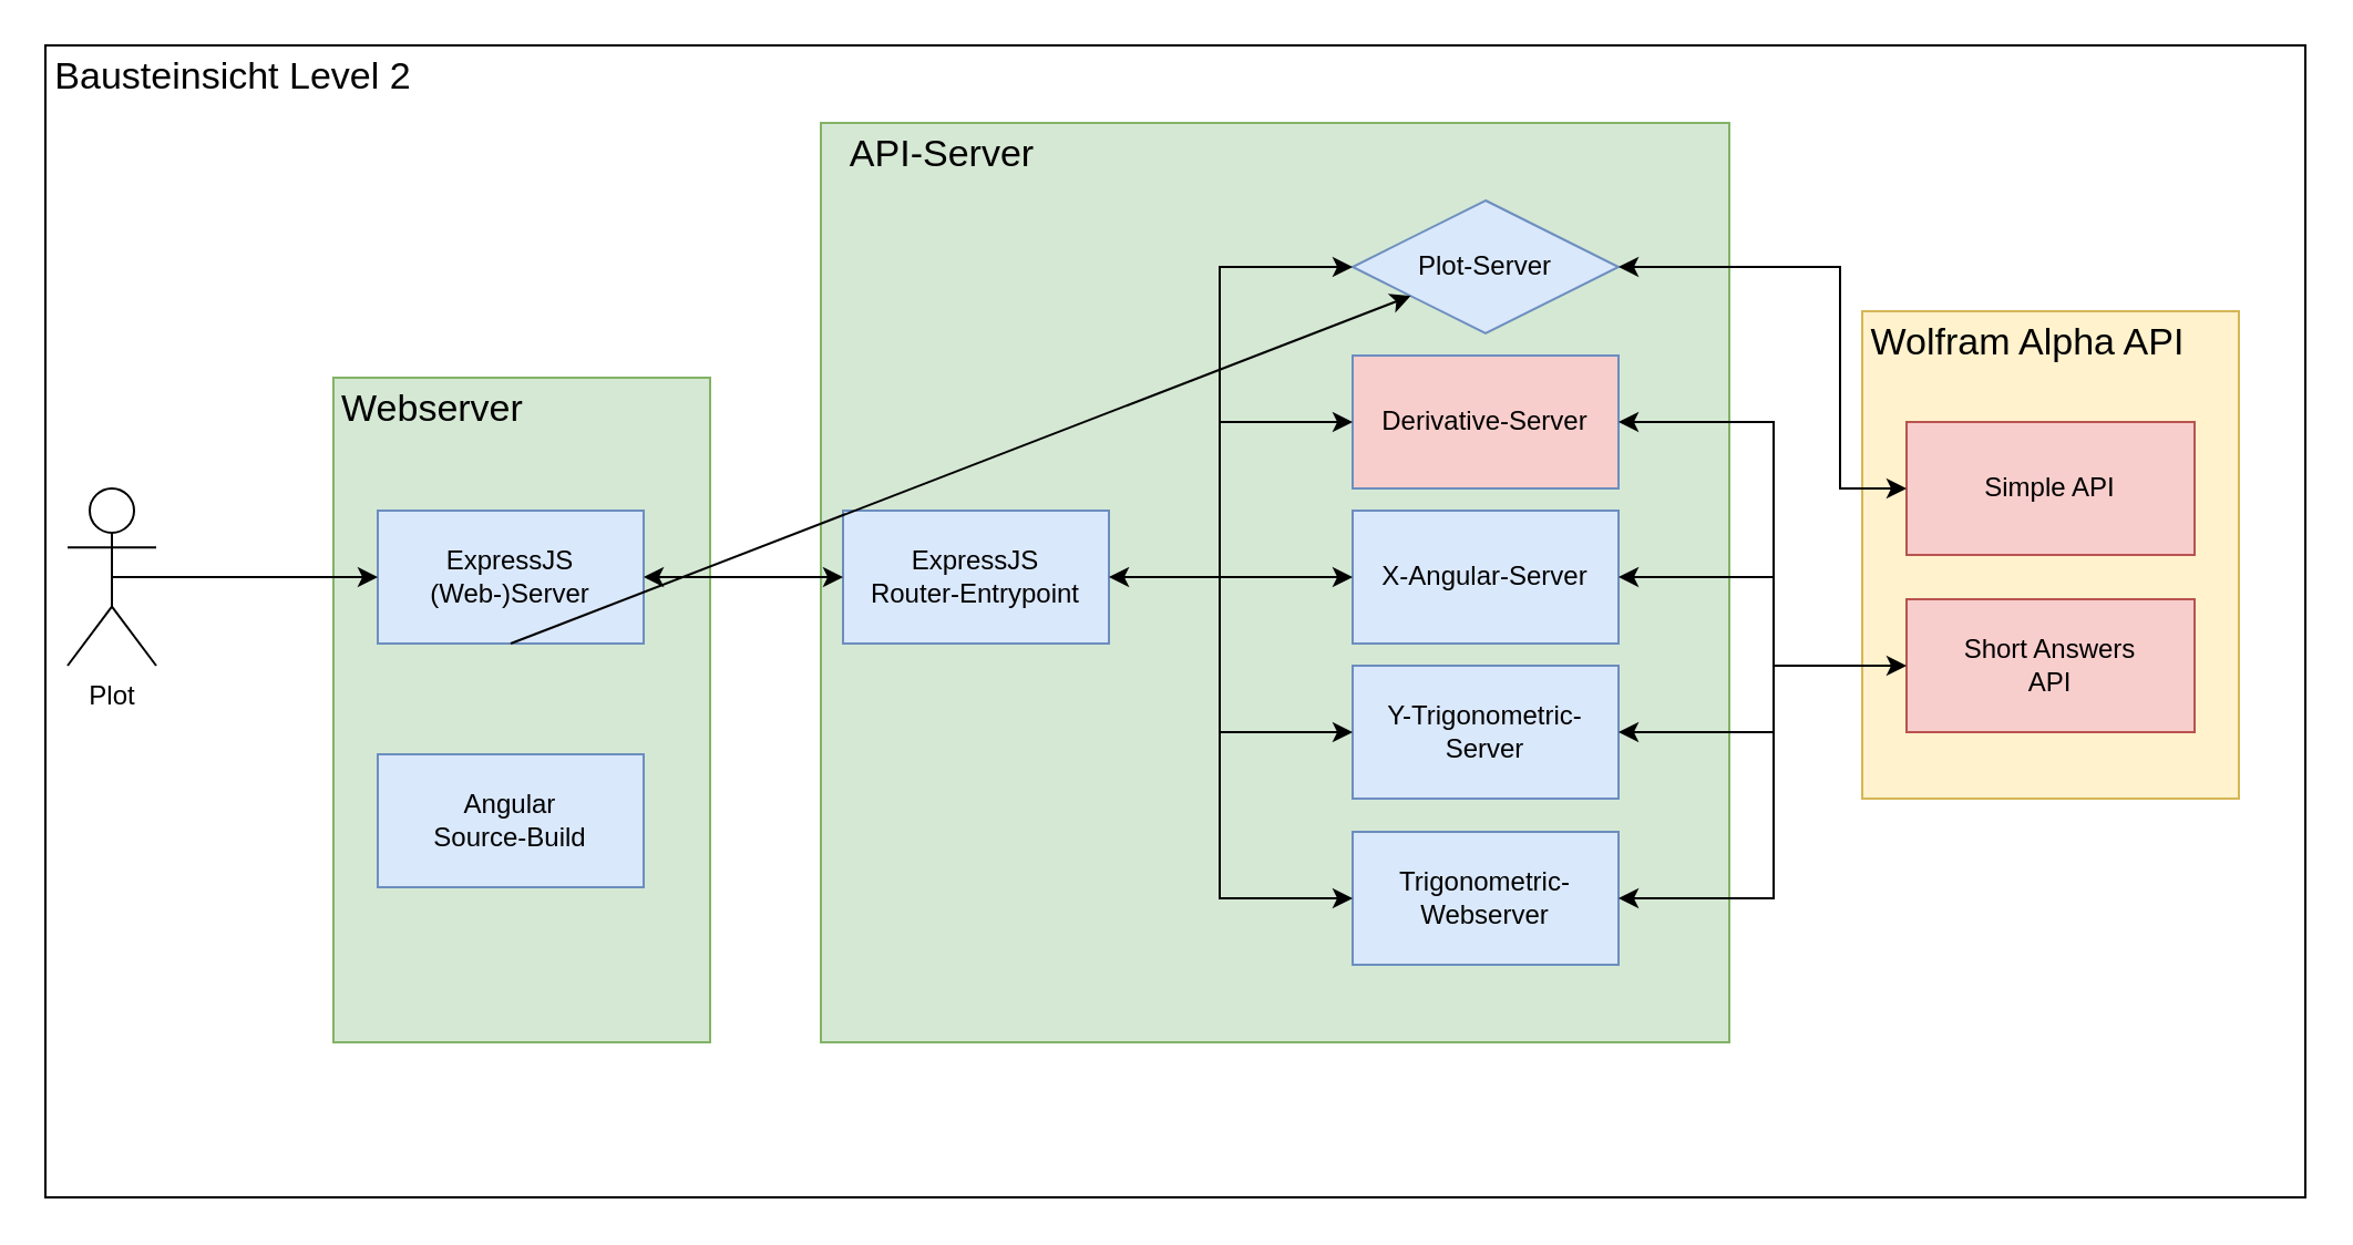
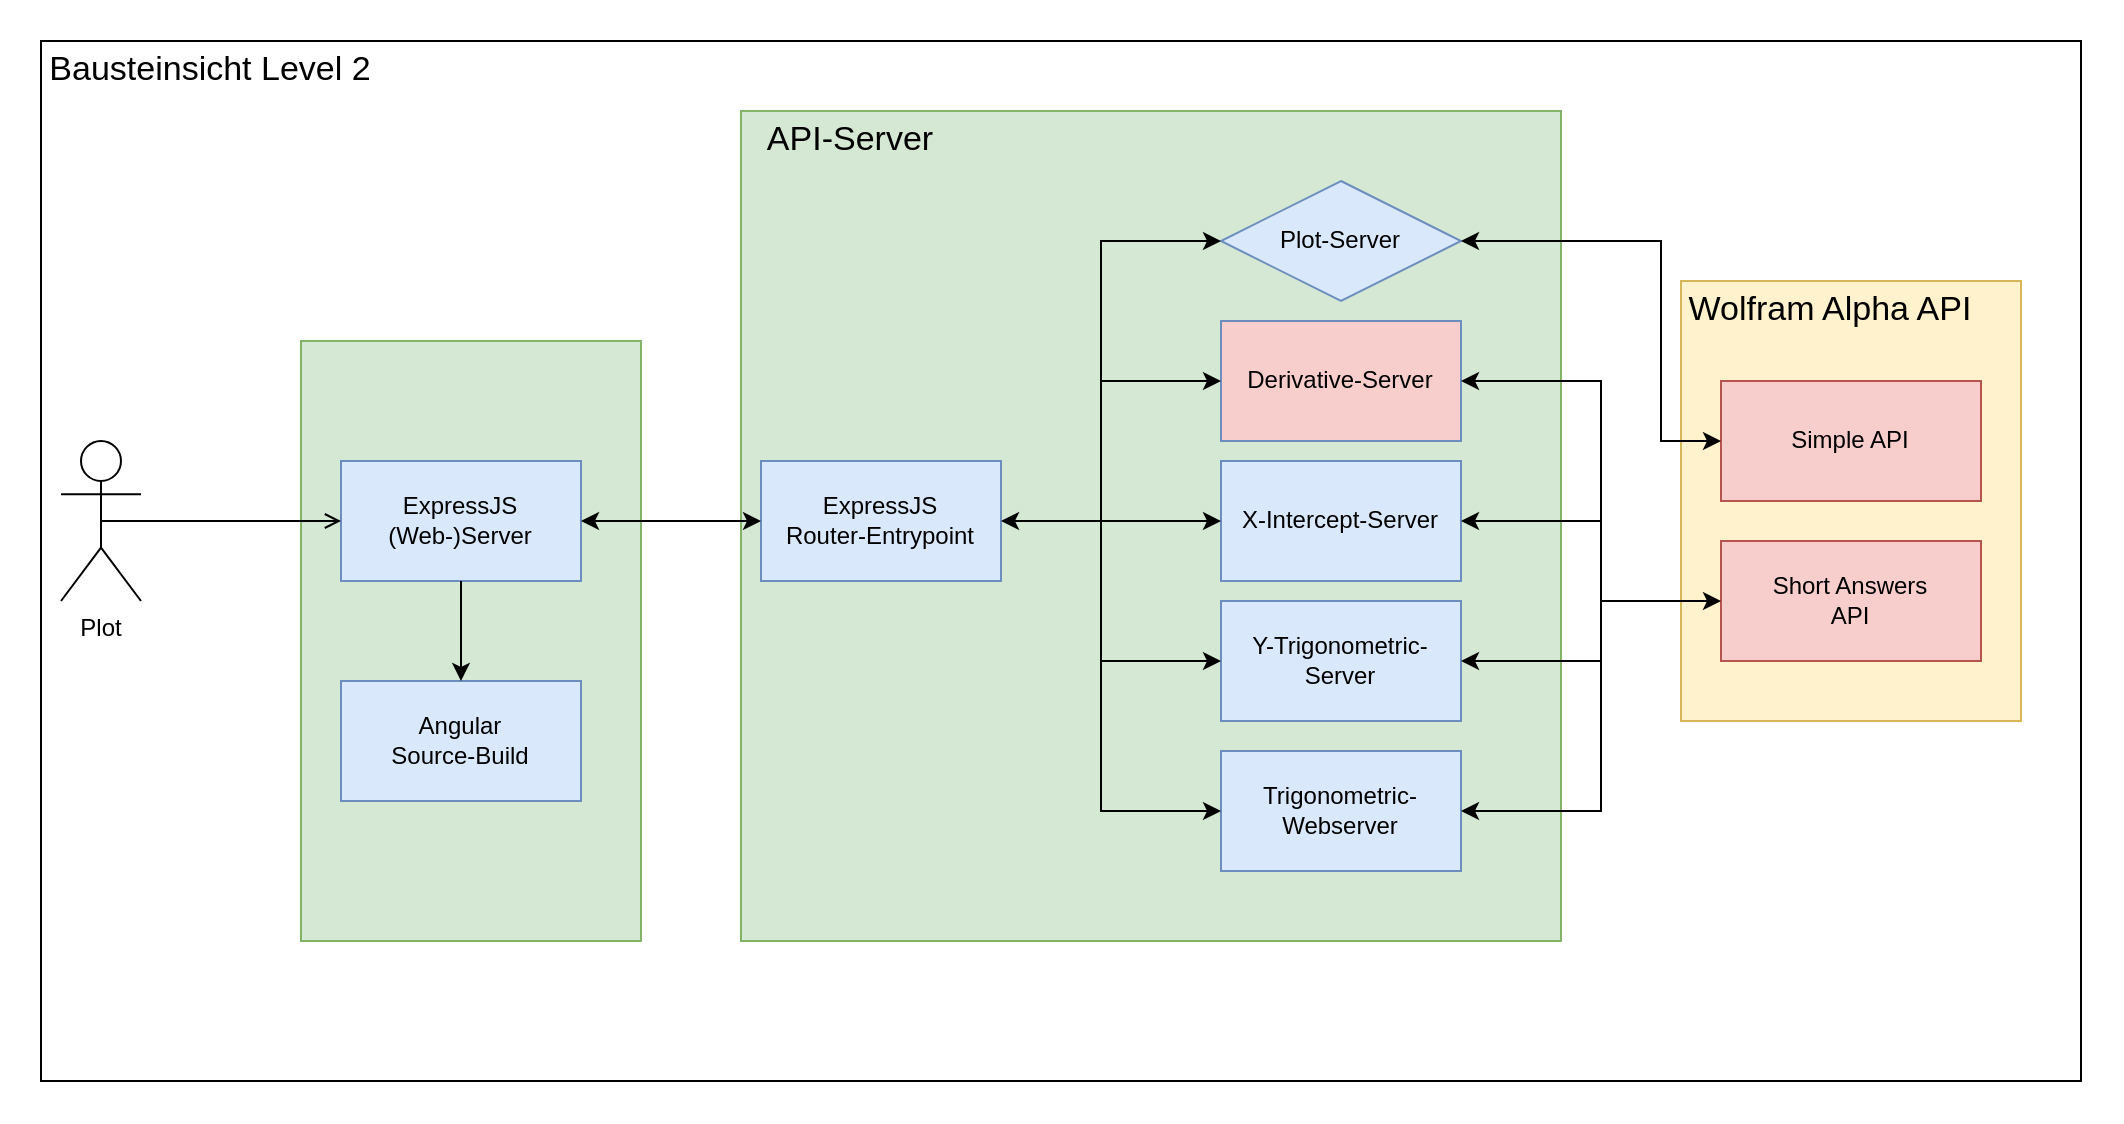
  <mxCell id="0" />
  <mxCell id="1" parent="0" />
  <mxCell id="2" value="" style="rounded=0;whiteSpace=wrap;html=1;" vertex="1" parent="1"><mxGeometry x="20" y="20" width="1020" height="520" as="geometry" /></mxCell>
  <mxCell id="3" value="Plot" style="shape=umlActor;verticalLabelPosition=bottom;verticalAlign=top;html=1;outlineConnect=0;" vertex="1" parent="1"><mxGeometry x="30" y="220" width="40" height="80" as="geometry" /></mxCell>
  <mxCell id="4" value="" style="rounded=0;whiteSpace=wrap;html=1;fillColor=#d5e8d4;strokeColor=#82b366;" vertex="1" parent="1"><mxGeometry x="150" y="170" width="170" height="300" as="geometry" /></mxCell>
  <mxCell id="5" value="ExpressJS&lt;br&gt;(Web-)Server" style="rounded=0;whiteSpace=wrap;html=1;fillColor=#dae8fc;strokeColor=#6c8ebf;" vertex="1" parent="1"><mxGeometry x="170" y="230" width="120" height="60" as="geometry" /></mxCell>
  <mxCell id="6" value="Angular&lt;br&gt;Source-Build" style="rounded=0;whiteSpace=wrap;html=1;fillColor=#dae8fc;strokeColor=#6c8ebf;" vertex="1" parent="1"><mxGeometry x="170" y="340" width="120" height="60" as="geometry" /></mxCell>
- <mxCell id="7" value="Webserver" style="text;strokeColor=none;align=center;fillColor=none;html=1;verticalAlign=middle;whiteSpace=wrap;rounded=0;fontSize=17;" vertex="1" parent="1"><mxGeometry x="150" y="170" width="90" height="30" as="geometry" /></mxCell>
  <mxCell id="8" value="" style="rounded=0;whiteSpace=wrap;html=1;fillColor=#d5e8d4;strokeColor=#82b366;" vertex="1" parent="1"><mxGeometry x="370" y="55" width="410" height="415" as="geometry" /></mxCell>
  <mxCell id="9" value="API-Server" style="text;strokeColor=none;align=center;fillColor=none;html=1;verticalAlign=middle;whiteSpace=wrap;rounded=0;fontSize=17;" vertex="1" parent="1"><mxGeometry x="370" y="55" width="110" height="30" as="geometry" /></mxCell>
  <mxCell id="10" value="ExpressJS&lt;br&gt;Router-Entrypoint" style="rounded=0;whiteSpace=wrap;html=1;fillColor=#dae8fc;strokeColor=#6c8ebf;" vertex="1" parent="1"><mxGeometry x="380" y="230" width="120" height="60" as="geometry" /></mxCell>
  <mxCell id="11" value="Derivative-Server" style="rounded=0;whiteSpace=wrap;html=1;fillColor=#f8cecc;strokeColor=#6c8ebf;" vertex="1" parent="1"><mxGeometry x="610" y="160" width="120" height="60" as="geometry" /></mxCell>
  <mxCell id="12" value="Plot-Server" style="rhombus;whiteSpace=wrap;html=1;fillColor=#dae8fc;strokeColor=#6c8ebf;" vertex="1" parent="1"><mxGeometry x="610" y="90" width="120" height="60" as="geometry" /></mxCell>
- <mxCell id="13" value="X-Angular-Server" style="rounded=0;whiteSpace=wrap;html=1;fillColor=#dae8fc;strokeColor=#6c8ebf;" vertex="1" parent="1"><mxGeometry x="610" y="230" width="120" height="60" as="geometry" /></mxCell>
+ <mxCell id="13" value="X-Intercept-Server" style="rounded=0;whiteSpace=wrap;html=1;fillColor=#dae8fc;strokeColor=#6c8ebf;" vertex="1" parent="1"><mxGeometry x="610" y="230" width="120" height="60" as="geometry" /></mxCell>
  <mxCell id="14" value="Y-Trigonometric-Server" style="rounded=0;whiteSpace=wrap;html=1;fillColor=#dae8fc;strokeColor=#6c8ebf;" vertex="1" parent="1"><mxGeometry x="610" y="300" width="120" height="60" as="geometry" /></mxCell>
  <mxCell id="15" value="Trigonometric-Webserver" style="rounded=0;whiteSpace=wrap;html=1;fillColor=#dae8fc;strokeColor=#6c8ebf;" vertex="1" parent="1"><mxGeometry x="610" y="375" width="120" height="60" as="geometry" /></mxCell>
  <mxCell id="16" value="" style="rounded=0;whiteSpace=wrap;html=1;fillColor=#fff2cc;strokeColor=#d6b656;" vertex="1" parent="1"><mxGeometry x="840" y="140" width="170" height="220" as="geometry" /></mxCell>
  <mxCell id="17" value="Simple API" style="rounded=0;whiteSpace=wrap;html=1;fillColor=#f8cecc;strokeColor=#b85450;" vertex="1" parent="1"><mxGeometry x="860" y="190" width="130" height="60" as="geometry" /></mxCell>
  <mxCell id="18" value="Short Answers&lt;br&gt;API" style="rounded=0;whiteSpace=wrap;html=1;fillColor=#f8cecc;strokeColor=#b85450;" vertex="1" parent="1"><mxGeometry x="860" y="270" width="130" height="60" as="geometry" /></mxCell>
  <mxCell id="19" value="Wolfram Alpha API" style="text;strokeColor=none;align=center;fillColor=none;html=1;verticalAlign=middle;whiteSpace=wrap;rounded=0;fontSize=17;" vertex="1" parent="1"><mxGeometry x="840" y="140" width="150" height="30" as="geometry" /></mxCell>
- <mxCell id="20" value="" style="endArrow=classic;html=1;rounded=0;entryX=0;entryY=0.5;entryDx=0;entryDy=0;exitX=0.5;exitY=0.5;exitDx=0;exitDy=0;exitPerimeter=0;" edge="1" parent="1" source="3" target="5"><mxGeometry width="50" height="50" relative="1" as="geometry"><mxPoint x="80" y="310" as="sourcePoint" /><mxPoint x="130" y="260" as="targetPoint" /></mxGeometry></mxCell>
- <mxCell id="21" value="" style="endArrow=classic;html=1;rounded=0;exitX=0.5;exitY=1;exitDx=0;exitDy=0;" edge="1" parent="1" source="5" target="12"><mxGeometry width="50" height="50" relative="1" as="geometry"><mxPoint x="80" y="430" as="sourcePoint" /><mxPoint x="130" y="380" as="targetPoint" /></mxGeometry></mxCell>
+ <mxCell id="20" value="" style="endArrow=open;html=1;rounded=0;entryX=0;entryY=0.5;entryDx=0;entryDy=0;exitX=0.5;exitY=0.5;exitDx=0;exitDy=0;exitPerimeter=0;" edge="1" parent="1" source="3" target="5"><mxGeometry width="50" height="50" relative="1" as="geometry"><mxPoint x="80" y="310" as="sourcePoint" /><mxPoint x="130" y="260" as="targetPoint" /></mxGeometry></mxCell>
+ <mxCell id="21" value="" style="endArrow=classic;html=1;rounded=0;entryX=0.5;entryY=0;entryDx=0;entryDy=0;exitX=0.5;exitY=1;exitDx=0;exitDy=0;" edge="1" parent="1" source="5" target="6"><mxGeometry width="50" height="50" relative="1" as="geometry"><mxPoint x="80" y="430" as="sourcePoint" /><mxPoint x="130" y="380" as="targetPoint" /></mxGeometry></mxCell>
  <mxCell id="22" value="" style="endArrow=classic;startArrow=classic;html=1;rounded=0;entryX=0;entryY=0.5;entryDx=0;entryDy=0;exitX=1;exitY=0.5;exitDx=0;exitDy=0;" edge="1" parent="1" source="5" target="10"><mxGeometry width="50" height="50" relative="1" as="geometry"><mxPoint x="250" y="160" as="sourcePoint" /><mxPoint x="300" y="110" as="targetPoint" /></mxGeometry></mxCell>
  <mxCell id="23" value="" style="endArrow=classic;startArrow=classic;html=1;rounded=0;entryX=0;entryY=0.5;entryDx=0;entryDy=0;exitX=1;exitY=0.5;exitDx=0;exitDy=0;" edge="1" parent="1" source="10" target="13"><mxGeometry width="50" height="50" relative="1" as="geometry"><mxPoint x="580" y="-50" as="sourcePoint" /><mxPoint x="530" y="140" as="targetPoint" /></mxGeometry></mxCell>
  <mxCell id="24" value="" style="endArrow=classic;html=1;rounded=0;entryX=0;entryY=0.5;entryDx=0;entryDy=0;" edge="1" parent="1" target="14"><mxGeometry width="50" height="50" relative="1" as="geometry"><mxPoint x="550" y="260" as="sourcePoint" /><mxPoint x="550" y="340" as="targetPoint" /><Array as="points"><mxPoint x="550" y="330" /></Array></mxGeometry></mxCell>
  <mxCell id="25" value="" style="endArrow=classic;html=1;rounded=0;entryX=0;entryY=0.5;entryDx=0;entryDy=0;" edge="1" parent="1" target="15"><mxGeometry width="50" height="50" relative="1" as="geometry"><mxPoint x="550" y="260" as="sourcePoint" /><mxPoint x="550" y="360" as="targetPoint" /><Array as="points"><mxPoint x="550" y="405" /></Array></mxGeometry></mxCell>
  <mxCell id="26" value="" style="endArrow=classic;html=1;rounded=0;entryX=0;entryY=0.5;entryDx=0;entryDy=0;" edge="1" parent="1" target="12"><mxGeometry width="50" height="50" relative="1" as="geometry"><mxPoint x="550" y="260" as="sourcePoint" /><mxPoint x="560" y="130" as="targetPoint" /><Array as="points"><mxPoint x="550" y="120" /></Array></mxGeometry></mxCell>
  <mxCell id="27" value="" style="endArrow=classic;html=1;rounded=0;entryX=0;entryY=0.5;entryDx=0;entryDy=0;" edge="1" parent="1" target="11"><mxGeometry width="50" height="50" relative="1" as="geometry"><mxPoint x="550" y="260" as="sourcePoint" /><mxPoint x="520" y="130" as="targetPoint" /><Array as="points"><mxPoint x="550" y="190" /></Array></mxGeometry></mxCell>
  <mxCell id="28" value="" style="endArrow=classic;startArrow=classic;html=1;rounded=0;exitX=1;exitY=0.5;exitDx=0;exitDy=0;entryX=0;entryY=0.5;entryDx=0;entryDy=0;" edge="1" parent="1" source="12" target="17"><mxGeometry width="50" height="50" relative="1" as="geometry"><mxPoint x="750" y="280" as="sourcePoint" /><mxPoint x="800" y="230" as="targetPoint" /><Array as="points"><mxPoint x="830" y="120" /><mxPoint x="830" y="220" /></Array></mxGeometry></mxCell>
  <mxCell id="29" value="" style="endArrow=classic;startArrow=classic;html=1;rounded=0;exitX=1;exitY=0.5;exitDx=0;exitDy=0;entryX=0;entryY=0.5;entryDx=0;entryDy=0;" edge="1" parent="1" source="11" target="18"><mxGeometry width="50" height="50" relative="1" as="geometry"><mxPoint x="770" y="310" as="sourcePoint" /><mxPoint x="820" y="260" as="targetPoint" /><Array as="points"><mxPoint x="800" y="190" /><mxPoint x="800" y="300" /></Array></mxGeometry></mxCell>
  <mxCell id="30" value="" style="endArrow=classic;html=1;rounded=0;entryX=1;entryY=0.5;entryDx=0;entryDy=0;" edge="1" parent="1" target="13"><mxGeometry width="50" height="50" relative="1" as="geometry"><mxPoint x="800" y="300" as="sourcePoint" /><mxPoint x="860" y="400" as="targetPoint" /><Array as="points"><mxPoint x="800" y="260" /></Array></mxGeometry></mxCell>
  <mxCell id="31" value="" style="endArrow=classic;html=1;rounded=0;entryX=1;entryY=0.5;entryDx=0;entryDy=0;" edge="1" parent="1" target="14"><mxGeometry width="50" height="50" relative="1" as="geometry"><mxPoint x="800" y="300" as="sourcePoint" /><mxPoint x="880" y="400" as="targetPoint" /><Array as="points"><mxPoint x="800" y="330" /></Array></mxGeometry></mxCell>
  <mxCell id="32" value="" style="endArrow=classic;html=1;rounded=0;entryX=1;entryY=0.5;entryDx=0;entryDy=0;" edge="1" parent="1" target="15"><mxGeometry width="50" height="50" relative="1" as="geometry"><mxPoint x="800" y="300" as="sourcePoint" /><mxPoint x="880" y="430" as="targetPoint" /><Array as="points"><mxPoint x="800" y="405" /></Array></mxGeometry></mxCell>
  <mxCell id="33" value="Bausteinsicht Level 2" style="text;strokeColor=none;align=center;fillColor=none;html=1;verticalAlign=middle;whiteSpace=wrap;rounded=0;fontSize=17;" vertex="1" parent="1"><mxGeometry x="20" y="20" width="170" height="30" as="geometry" /></mxCell>
